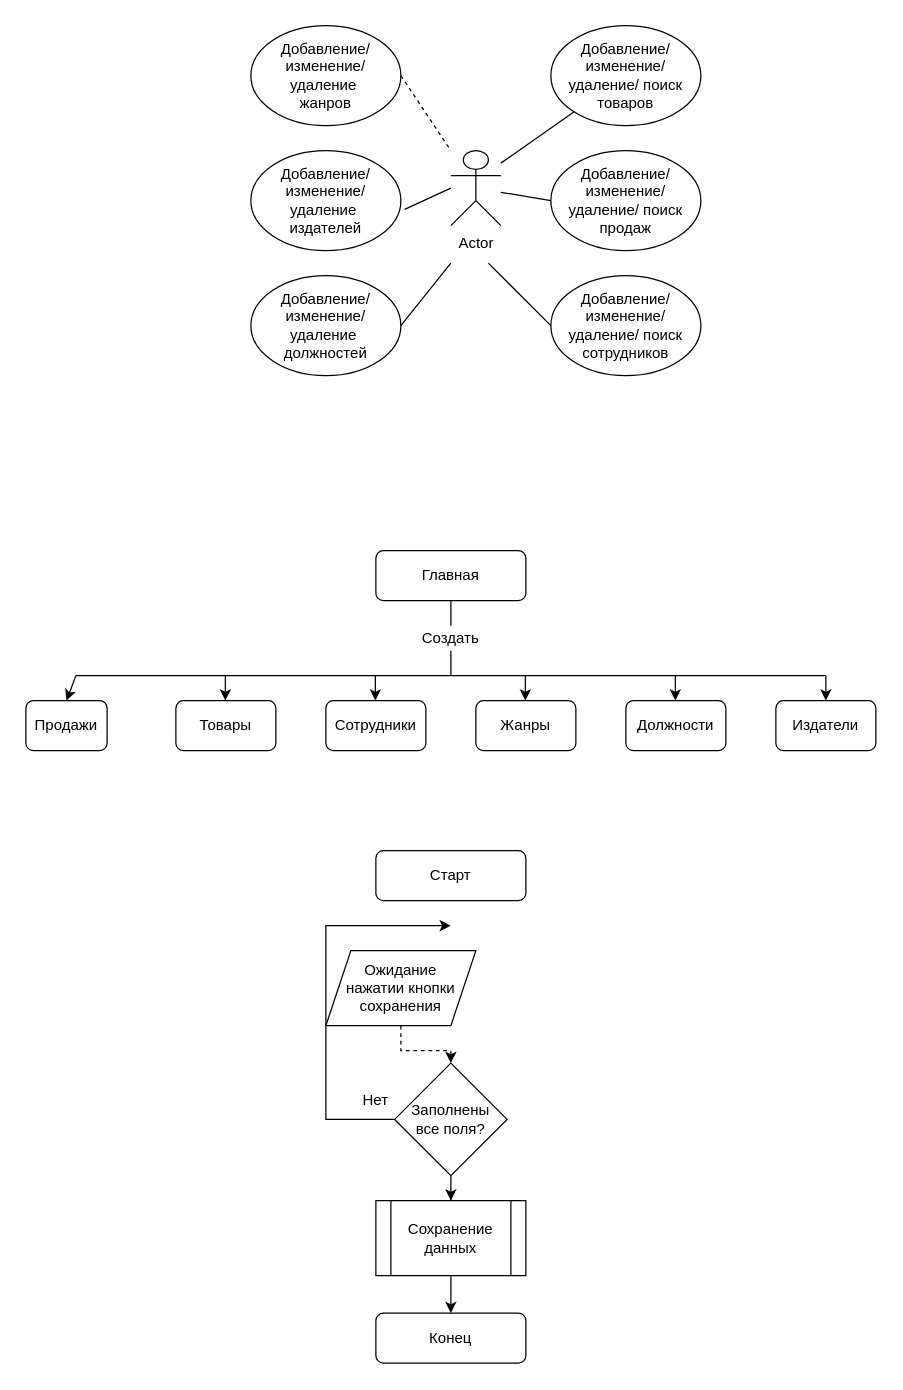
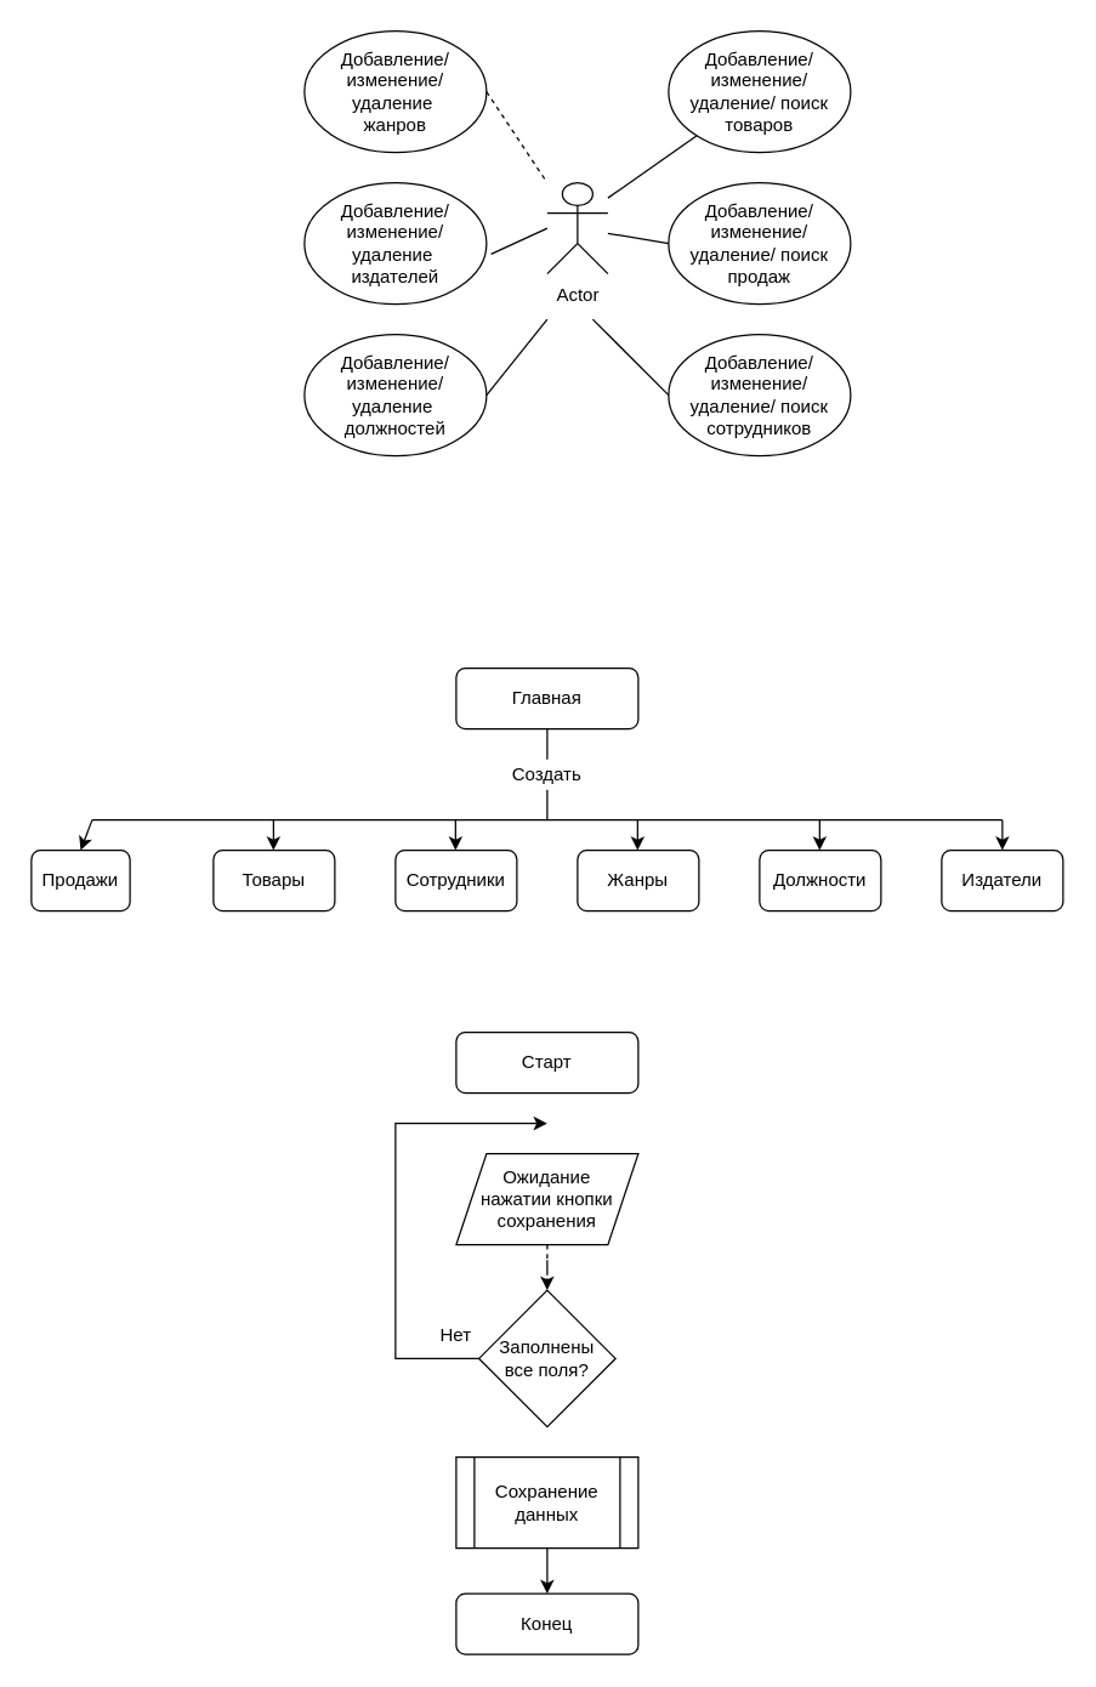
  <mxCell id="0" />
  <mxCell id="1" parent="0" />
  <mxCell id="2" value="Actor" style="shape=umlActor;verticalLabelPosition=bottom;verticalAlign=top;html=1;outlineConnect=0;" parent="1" vertex="1"><mxGeometry x="360" y="120" width="40" height="60" as="geometry" /></mxCell>
  <mxCell id="3" value="Добавление/ изменение/ удаление&amp;nbsp;&lt;br&gt;жанров" style="ellipse;whiteSpace=wrap;html=1;" parent="1" vertex="1"><mxGeometry x="200" y="20" width="120" height="80" as="geometry" /></mxCell>
  <mxCell id="4" value="&lt;span&gt;Добавление/ изменение/ удаление&amp;nbsp;&lt;br&gt;&lt;/span&gt;должностей" style="ellipse;whiteSpace=wrap;html=1;" parent="1" vertex="1"><mxGeometry x="200" y="220" width="120" height="80" as="geometry" /></mxCell>
  <mxCell id="5" value="&lt;span&gt;Добавление/ изменение/ удаление&amp;nbsp;&lt;br&gt;&lt;/span&gt;издателей" style="ellipse;whiteSpace=wrap;html=1;" parent="1" vertex="1"><mxGeometry x="200" y="120" width="120" height="80" as="geometry" /></mxCell>
  <mxCell id="6" value="Добавление/ изменение/ удаление/ поиск товаров" style="ellipse;whiteSpace=wrap;html=1;" parent="1" vertex="1"><mxGeometry x="440" y="20" width="120" height="80" as="geometry" /></mxCell>
  <mxCell id="7" value="&lt;span&gt;Добавление/ изменение/ удаление/ поиск продаж&lt;/span&gt;" style="ellipse;whiteSpace=wrap;html=1;" parent="1" vertex="1"><mxGeometry x="440" y="120" width="120" height="80" as="geometry" /></mxCell>
  <mxCell id="8" value="&lt;span&gt;Добавление/ изменение/ удаление/ поиск сотрудников&lt;/span&gt;" style="ellipse;whiteSpace=wrap;html=1;" parent="1" vertex="1"><mxGeometry x="440" y="220" width="120" height="80" as="geometry" /></mxCell>
  <mxCell id="9" value="" style="endArrow=none;html=1;exitX=1;exitY=0.5;exitDx=0;exitDy=0;" parent="1" source="4" edge="1"><mxGeometry width="50" height="50" relative="1" as="geometry"><mxPoint x="330" y="260" as="sourcePoint" /><mxPoint x="360" y="210" as="targetPoint" /></mxGeometry></mxCell>
  <mxCell id="10" value="" style="endArrow=none;html=1;exitX=1.025;exitY=0.588;exitDx=0;exitDy=0;exitPerimeter=0;" parent="1" source="5" edge="1"><mxGeometry width="50" height="50" relative="1" as="geometry"><mxPoint x="320" y="200" as="sourcePoint" /><mxPoint x="360" y="150" as="targetPoint" /></mxGeometry></mxCell>
  <mxCell id="11" value="" style="endArrow=none;html=1;exitX=1;exitY=0.5;exitDx=0;exitDy=0;dashed=1;" parent="1" source="3" target="2" edge="1"><mxGeometry width="50" height="50" relative="1" as="geometry"><mxPoint x="330" y="70" as="sourcePoint" /><mxPoint x="360" y="20" as="targetPoint" /></mxGeometry></mxCell>
  <mxCell id="12" value="" style="endArrow=none;html=1;" parent="1" target="6" edge="1"><mxGeometry width="50" height="50" relative="1" as="geometry"><mxPoint x="400" y="130" as="sourcePoint" /><mxPoint x="430" y="80" as="targetPoint" /></mxGeometry></mxCell>
  <mxCell id="13" value="" style="endArrow=none;html=1;" parent="1" source="2" edge="1"><mxGeometry width="50" height="50" relative="1" as="geometry"><mxPoint x="410" y="210" as="sourcePoint" /><mxPoint x="440" y="160" as="targetPoint" /></mxGeometry></mxCell>
  <mxCell id="14" value="" style="endArrow=none;html=1;" parent="1" edge="1"><mxGeometry width="50" height="50" relative="1" as="geometry"><mxPoint x="390" y="210" as="sourcePoint" /><mxPoint x="440" y="260" as="targetPoint" /></mxGeometry></mxCell>
  <mxCell id="15" value="Главная" style="rounded=1;whiteSpace=wrap;html=1;" parent="1" vertex="1"><mxGeometry x="300" y="440" width="120" height="40" as="geometry" /></mxCell>
  <mxCell id="16" value="Продажи" style="rounded=1;whiteSpace=wrap;html=1;" parent="1" vertex="1"><mxGeometry x="20" y="560" width="65" height="40" as="geometry" /></mxCell>
  <mxCell id="17" value="Товары" style="rounded=1;whiteSpace=wrap;html=1;" parent="1" vertex="1"><mxGeometry x="140" y="560" width="80" height="40" as="geometry" /></mxCell>
  <mxCell id="18" value="Сотрудники" style="rounded=1;whiteSpace=wrap;html=1;" parent="1" vertex="1"><mxGeometry x="260" y="560" width="80" height="40" as="geometry" /></mxCell>
  <mxCell id="19" value="Жанры" style="rounded=1;whiteSpace=wrap;html=1;" parent="1" vertex="1"><mxGeometry x="380" y="560" width="80" height="40" as="geometry" /></mxCell>
  <mxCell id="20" value="Должности" style="rounded=1;whiteSpace=wrap;html=1;" parent="1" vertex="1"><mxGeometry x="500" y="560" width="80" height="40" as="geometry" /></mxCell>
  <mxCell id="21" value="Издатели" style="rounded=1;whiteSpace=wrap;html=1;" parent="1" vertex="1"><mxGeometry x="620" y="560" width="80" height="40" as="geometry" /></mxCell>
  <mxCell id="22" value="" style="endArrow=none;html=1;" parent="1" edge="1"><mxGeometry width="50" height="50" relative="1" as="geometry"><mxPoint x="360" y="540" as="sourcePoint" /><mxPoint x="360" y="520" as="targetPoint" /></mxGeometry></mxCell>
  <mxCell id="23" value="Создать" style="text;html=1;strokeColor=none;fillColor=none;align=center;verticalAlign=middle;whiteSpace=wrap;rounded=0;" parent="1" vertex="1"><mxGeometry x="340" y="500" width="40" height="20" as="geometry" /></mxCell>
  <mxCell id="24" value="" style="endArrow=none;html=1;" parent="1" edge="1"><mxGeometry width="50" height="50" relative="1" as="geometry"><mxPoint x="360" y="500" as="sourcePoint" /><mxPoint x="360" y="480" as="targetPoint" /></mxGeometry></mxCell>
  <mxCell id="25" value="" style="endArrow=none;html=1;" parent="1" edge="1"><mxGeometry width="50" height="50" relative="1" as="geometry"><mxPoint x="60" y="540" as="sourcePoint" /><mxPoint x="660" y="540" as="targetPoint" /></mxGeometry></mxCell>
  <mxCell id="26" value="" style="endArrow=classic;html=1;entryX=0.5;entryY=0;entryDx=0;entryDy=0;" parent="1" target="16" edge="1"><mxGeometry width="50" height="50" relative="1" as="geometry"><mxPoint x="60" y="540" as="sourcePoint" /><mxPoint x="400" y="480" as="targetPoint" /></mxGeometry></mxCell>
  <mxCell id="27" value="" style="endArrow=classic;html=1;entryX=0.5;entryY=0;entryDx=0;entryDy=0;" parent="1" edge="1"><mxGeometry width="50" height="50" relative="1" as="geometry"><mxPoint x="179.58" y="540" as="sourcePoint" /><mxPoint x="179.58" y="560" as="targetPoint" /></mxGeometry></mxCell>
  <mxCell id="28" value="" style="endArrow=classic;html=1;entryX=0.5;entryY=0;entryDx=0;entryDy=0;" parent="1" edge="1"><mxGeometry width="50" height="50" relative="1" as="geometry"><mxPoint x="299.58" y="540" as="sourcePoint" /><mxPoint x="299.58" y="560" as="targetPoint" /></mxGeometry></mxCell>
  <mxCell id="29" value="" style="endArrow=classic;html=1;entryX=0.5;entryY=0;entryDx=0;entryDy=0;" parent="1" edge="1"><mxGeometry width="50" height="50" relative="1" as="geometry"><mxPoint x="419.58" y="540" as="sourcePoint" /><mxPoint x="419.58" y="560" as="targetPoint" /></mxGeometry></mxCell>
  <mxCell id="30" value="" style="endArrow=classic;html=1;entryX=0.5;entryY=0;entryDx=0;entryDy=0;" parent="1" edge="1"><mxGeometry width="50" height="50" relative="1" as="geometry"><mxPoint x="539.58" y="540" as="sourcePoint" /><mxPoint x="539.58" y="560" as="targetPoint" /></mxGeometry></mxCell>
  <mxCell id="31" value="" style="endArrow=classic;html=1;entryX=0.5;entryY=0;entryDx=0;entryDy=0;" parent="1" edge="1"><mxGeometry width="50" height="50" relative="1" as="geometry"><mxPoint x="660" y="540" as="sourcePoint" /><mxPoint x="660" y="560" as="targetPoint" /></mxGeometry></mxCell>
  <mxCell id="32" value="Старт" style="rounded=1;whiteSpace=wrap;html=1;" vertex="1" parent="1"><mxGeometry x="300" y="680" width="120" height="40" as="geometry" /></mxCell>
  <mxCell id="33" style="edgeStyle=orthogonalEdgeStyle;rounded=0;orthogonalLoop=1;jettySize=auto;html=1;entryX=0.5;entryY=0;entryDx=0;entryDy=0;dashed=1;" edge="1" parent="1" source="34" target="37"><mxGeometry relative="1" as="geometry" /></mxCell>
- <mxCell id="34" value="&lt;span&gt;Ожидание &lt;br&gt;нажатии кнопки сохранения&lt;/span&gt;" style="shape=parallelogram;perimeter=parallelogramPerimeter;whiteSpace=wrap;html=1;fixedSize=1;" vertex="1" parent="1"><mxGeometry x="260" y="760" width="120" height="60" as="geometry" /></mxCell>
+ <mxCell id="34" value="&lt;span&gt;Ожидание &lt;br&gt;нажатии кнопки сохранения&lt;/span&gt;" style="shape=parallelogram;perimeter=parallelogramPerimeter;whiteSpace=wrap;html=1;fixedSize=1;" vertex="1" parent="1"><mxGeometry x="300" y="760" width="120" height="60" as="geometry" /></mxCell>
  <mxCell id="35" style="edgeStyle=orthogonalEdgeStyle;rounded=0;orthogonalLoop=1;jettySize=auto;html=1;" edge="1" parent="1" source="37"><mxGeometry relative="1" as="geometry"><mxPoint x="360" y="740" as="targetPoint" /><Array as="points"><mxPoint x="260" y="895" /><mxPoint x="260" y="740" /></Array></mxGeometry></mxCell>
- <mxCell id="36" style="edgeStyle=orthogonalEdgeStyle;rounded=0;orthogonalLoop=1;jettySize=auto;html=1;" edge="1" parent="1" source="37" target="40"><mxGeometry relative="1" as="geometry" /></mxCell>
  <mxCell id="37" value="Заполнены &lt;br&gt;все поля?" style="rhombus;whiteSpace=wrap;html=1;" vertex="1" parent="1"><mxGeometry x="315" y="850" width="90" height="90" as="geometry" /></mxCell>
  <mxCell id="38" value="Нет" style="text;html=1;strokeColor=none;fillColor=none;align=center;verticalAlign=middle;whiteSpace=wrap;rounded=0;" vertex="1" parent="1"><mxGeometry x="280" y="870" width="40" height="20" as="geometry" /></mxCell>
  <mxCell id="39" style="edgeStyle=orthogonalEdgeStyle;rounded=0;orthogonalLoop=1;jettySize=auto;html=1;entryX=0.5;entryY=0;entryDx=0;entryDy=0;" edge="1" parent="1" source="40" target="41"><mxGeometry relative="1" as="geometry" /></mxCell>
  <mxCell id="40" value="Сохранение данных" style="shape=process;whiteSpace=wrap;html=1;backgroundOutline=1;" vertex="1" parent="1"><mxGeometry x="300" y="960" width="120" height="60" as="geometry" /></mxCell>
  <mxCell id="41" value="Конец" style="rounded=1;whiteSpace=wrap;html=1;" vertex="1" parent="1"><mxGeometry x="300" y="1050" width="120" height="40" as="geometry" /></mxCell>
